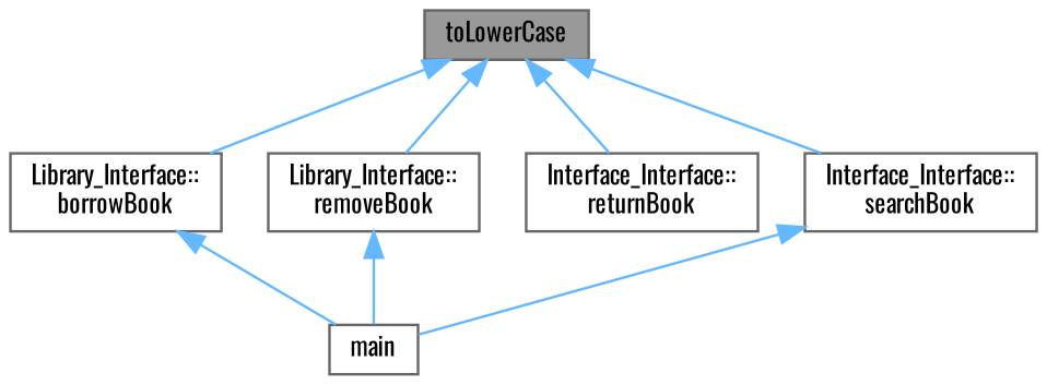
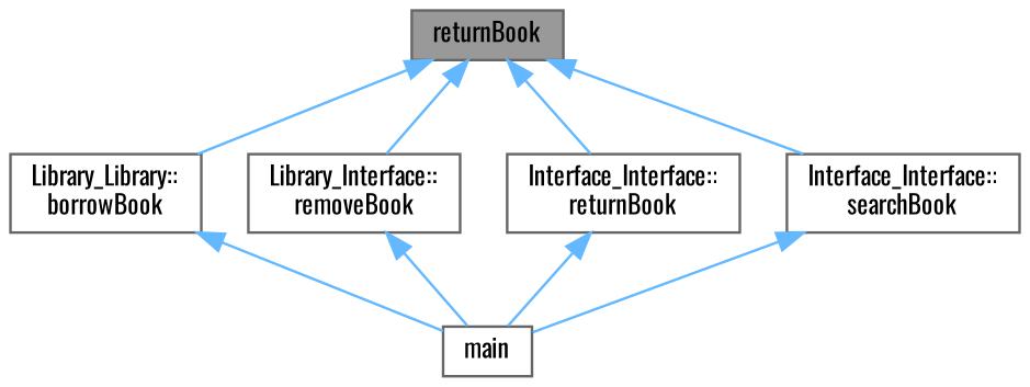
  digraph {
    fontname=Oswald
    rankdir=TB
    node [color=grey40 fillcolor=white fontname=Oswald fontsize=10 shape=box style=filled]
    edge [color=steelblue1 dir=back fontname=Oswald fontsize=10 labelfontname=Helvetica labelfontsize=10 style=solid]
-   n1 [color=gray40 fillcolor=grey60 fontcolor=black height=0.2 label=toLowerCase width=0.4]
-   n2 [height=0.2 label="Library_Interface::\lborrowBook" width=0.4]
+   n1 [color=gray40 fillcolor=grey60 fontcolor=black height=0.2 label=returnBook width=0.4]
+   n2 [height=0.2 label="Library_Library::\lborrowBook" width=0.4]
    n3 [height=0.2 label="Library_Interface::\lremoveBook" width=0.4]
    n4 [height=0.2 label="Interface_Interface::\lreturnBook" width=0.4]
    n5 [height=0.2 label="Interface_Interface::\lsearchBook" width=0.4]
    n6 [height=0.2 label=main width=0.4]
    n1 -> n2
    n1 -> n3
    n1 -> n4
    n1 -> n5
    n2 -> n6
    n3 -> n6
+   n4 -> n6
    n5 -> n6
  }
